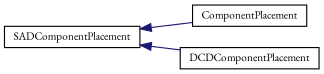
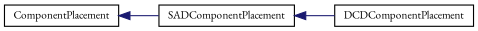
  digraph {
    fontname="EB Garamond"
    rankdir=LR
    node [color=black fillcolor=white fontname="EB Garamond" fontsize=10 shape=record style=filled]
    edge [color=midnightblue dir=back fontname="EB Garamond" fontsize=10 labelfontname=Helvetica labelfontsize=10 style=solid]
    n1 [height=0.2 label=ComponentPlacement width=0.4]
    n2 [height=0.2 label=SADComponentPlacement width=0.4]
    n3 [height=0.2 label=DCDComponentPlacement width=0.4]
-   n2 -> n1
+   n1 -> n2
    n2 -> n3
  }
